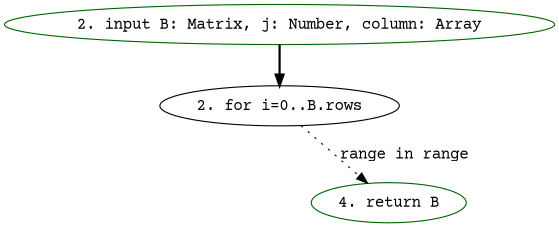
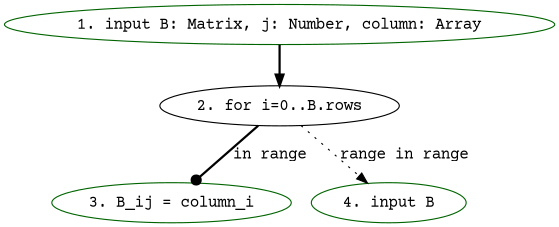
  digraph {
    fontname="Courier Prime"
    node [color=darkgreen fontname="Courier Prime"]
    edge [arrowhead=normal fontname="Courier Prime" style=bold]
-   n1 [label="2. input B: Matrix, j: Number, column: Array"]
+   n1 [label="1. input B: Matrix, j: Number, column: Array"]
    n2 [color=black label="2. for i=0..B.rows"]
-   n4 [label="4. return B"]
+   n3 [label="3. B_ij = column_i"]
+   n4 [label="4. input B"]
    n1 -> n2
+   n2 -> n3 [arrowhead=dot label="in range"]
    n2 -> n4 [label="range in range" style=dotted]
  }
